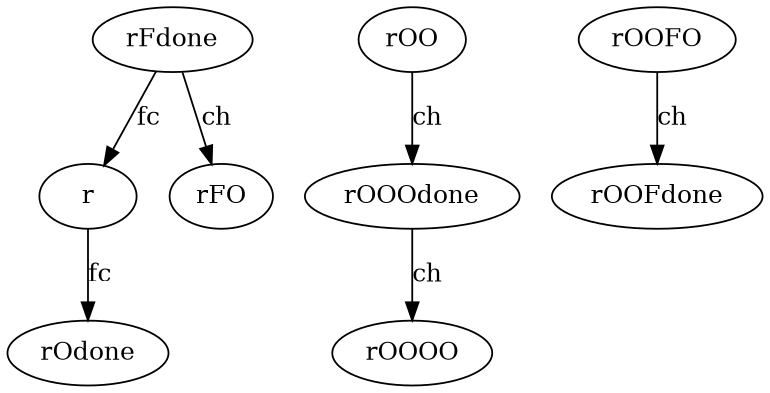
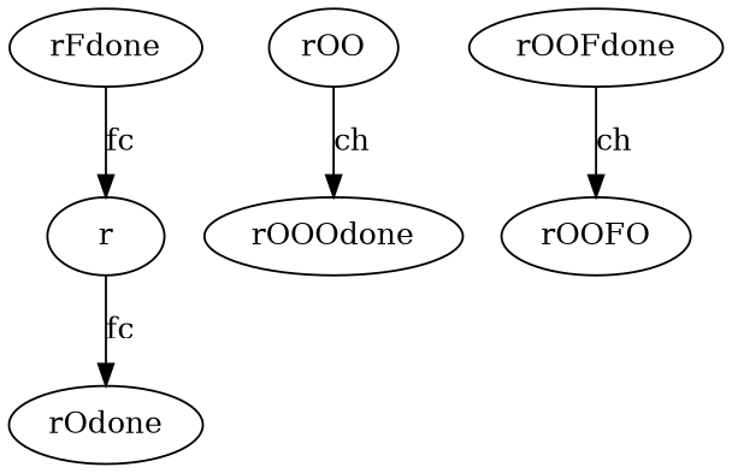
  digraph {
    r
    rOdone
    rFdone
-   rFO
    rOO
    rOOOdone
-   rOOOO
    rOOFdone
    rOOFO
    r -> rOdone [label=fc]
    rFdone -> r [label=fc]
-   rFdone -> rFO [label=ch]
    rOO -> rOOOdone [label=ch]
-   rOOOdone -> rOOOO [label=ch]
-   rOOFO -> rOOFdone [label=ch]
+   rOOFdone -> rOOFO [label=ch]
  }
